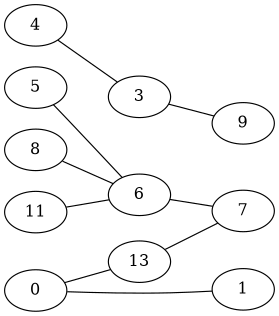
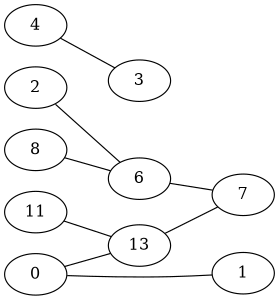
  strict graph {
    rankdir=LR
    node [weight=0]
    edge [weight=0]
-   2 [label=5]
+   2
    6
    3
-   9
    7
    8
    n7 [label=13]
    11
    0
    1
    4
    2 -- 6
    6 -- 7
-   3 -- 9
    8 -- 6
    n7 -- 7
-   11 -- 6
+   11 -- n7
    0 -- n7
    0 -- 1
    4 -- 3
  }
